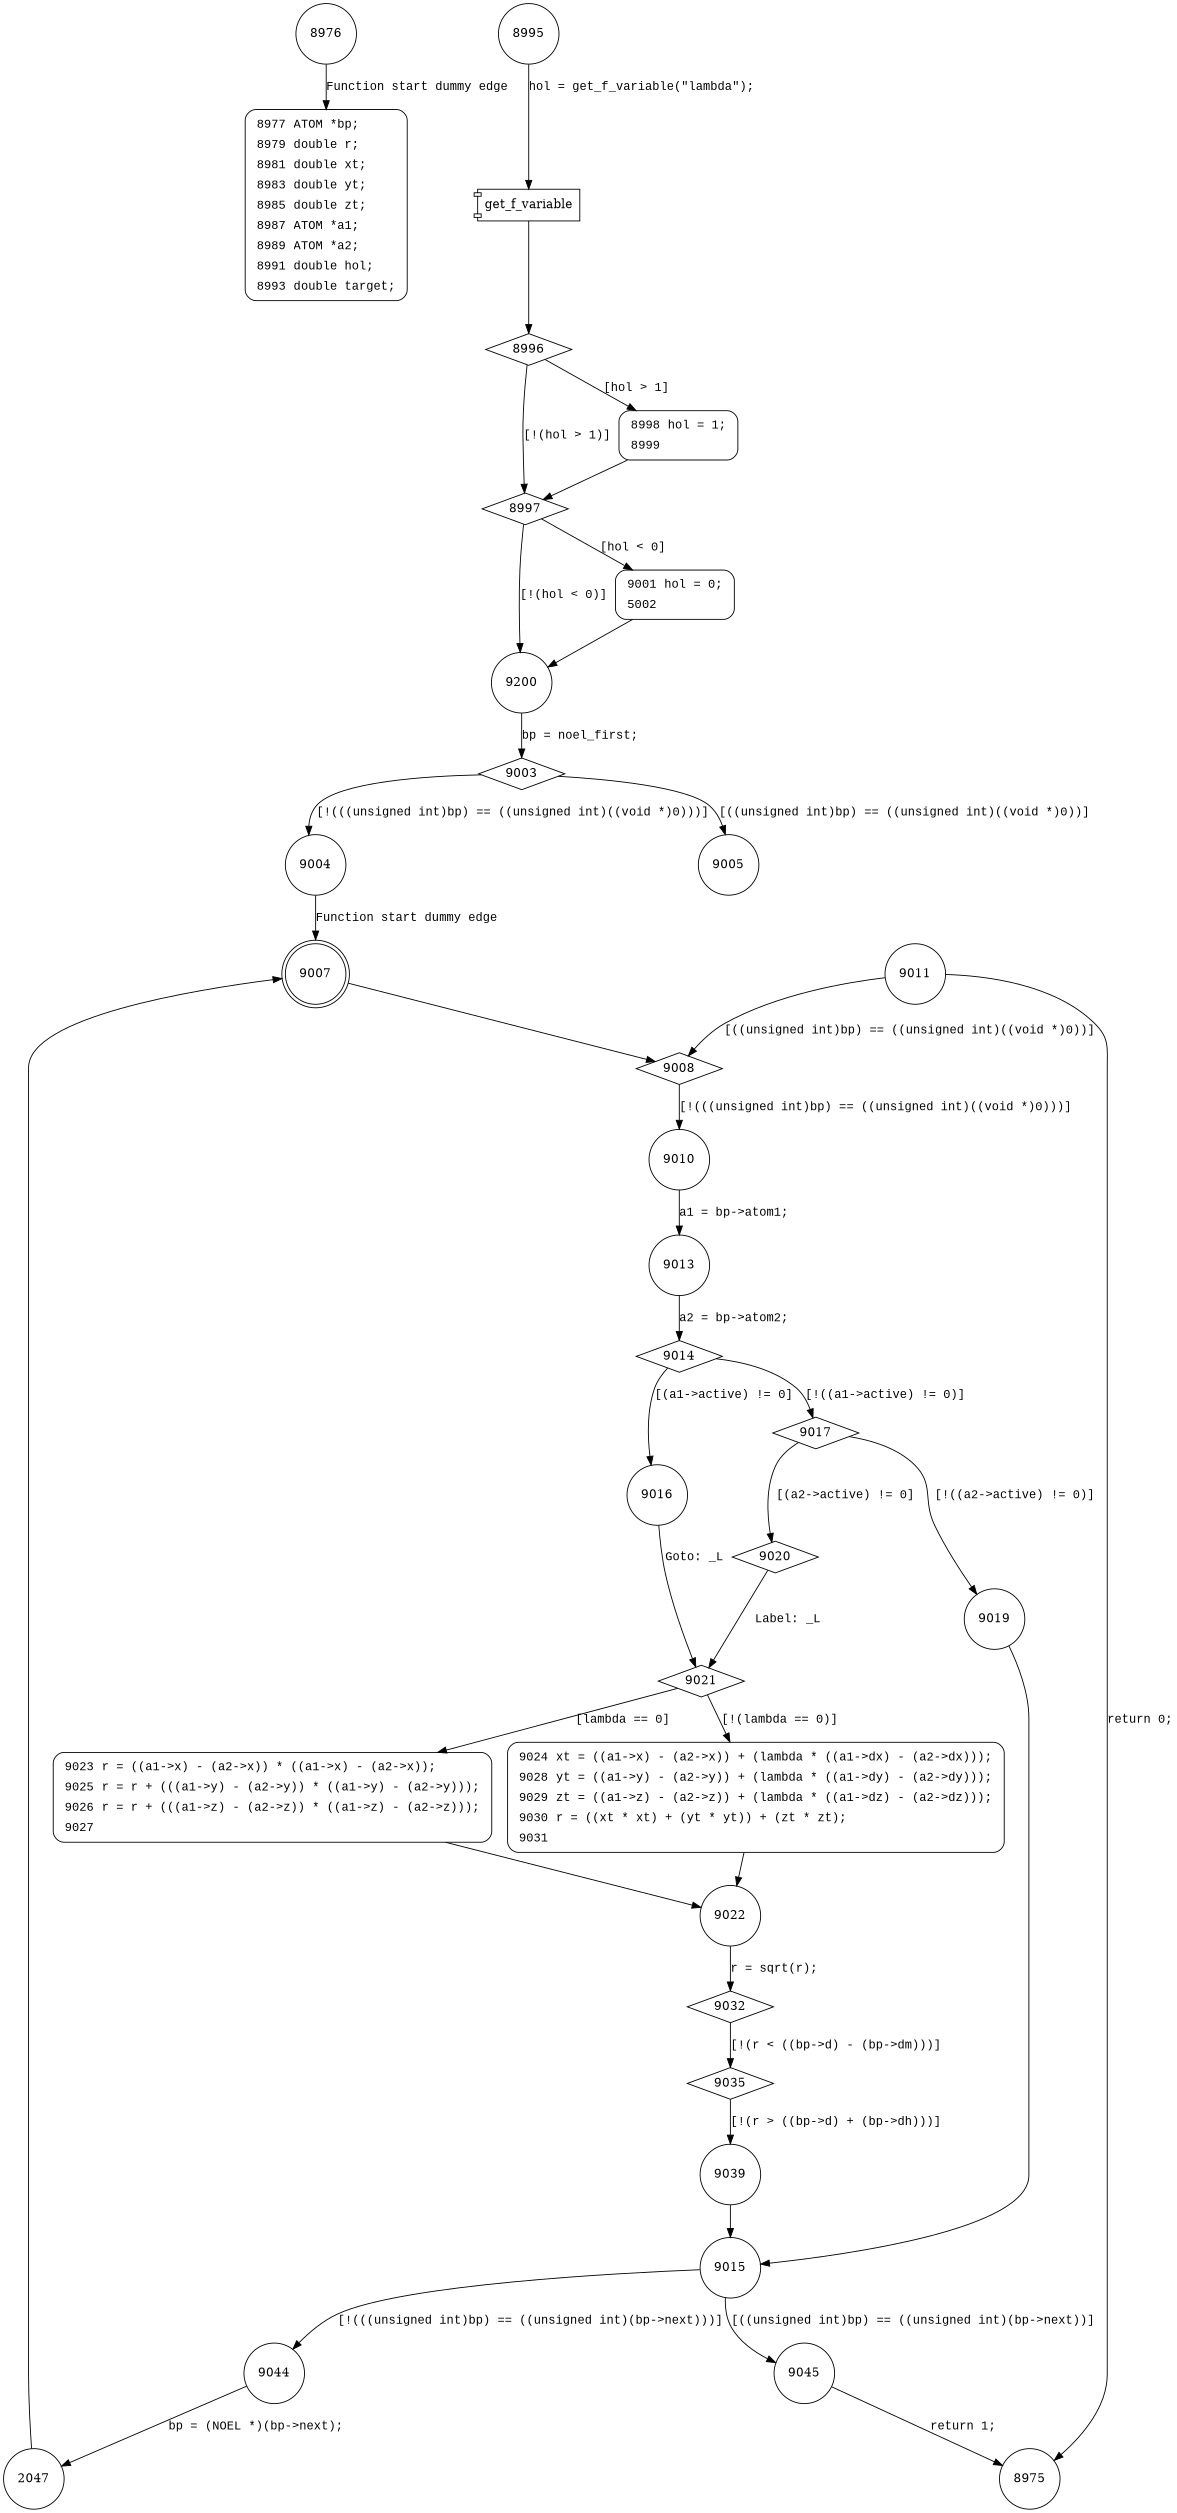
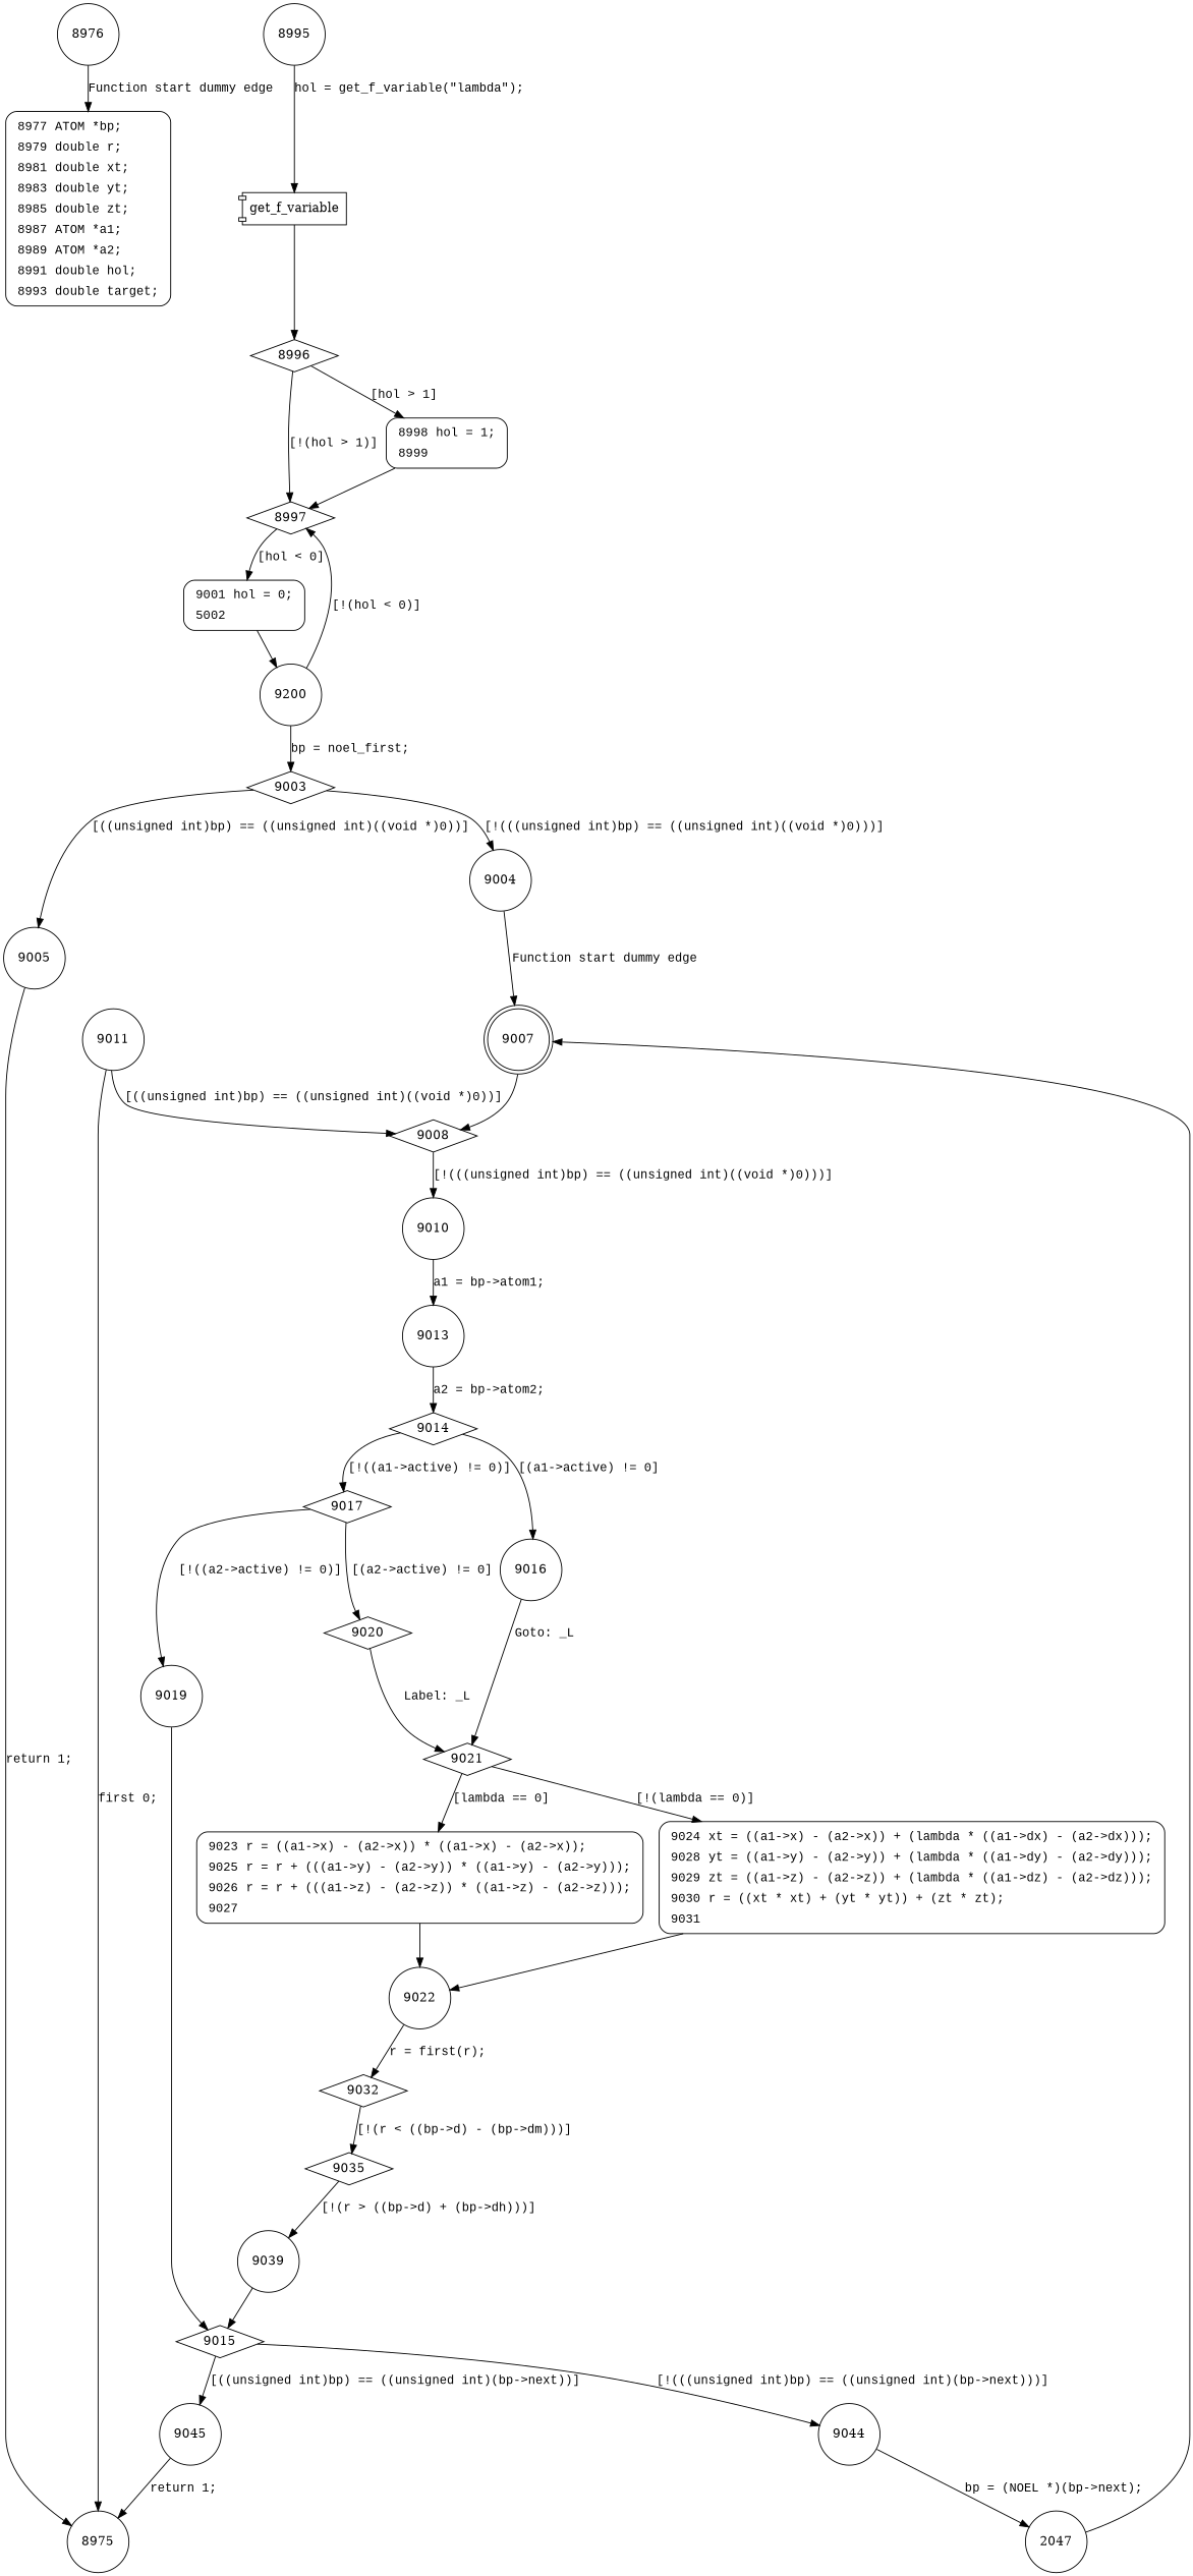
  digraph {
    node [shape=circle]
    edge [fontname="Courier New"]
    n1 [fillcolor=white fontname="Courier New" label=<<table border="0" cellborder="0" cellpadding="3" bgcolor="white"><tr><td align="right">8977</td><td align="left">ATOM *bp;</td></tr><tr><td align="right">8979</td><td align="left">double r;</td></tr><tr><td align="right">8981</td><td align="left">double xt;</td></tr><tr><td align="right">8983</td><td align="left">double yt;</td></tr><tr><td align="right">8985</td><td align="left">double zt;</td></tr><tr><td align="right">8987</td><td align="left">ATOM *a1;</td></tr><tr><td align="right">8989</td><td align="left">ATOM *a2;</td></tr><tr><td align="right">8991</td><td align="left">double hol;</td></tr><tr><td align="right">8993</td><td align="left">double target;</td></tr></table>> penwidth=1 shape=Mrecord style="filled,bold"]
    8976
    n3 [label=get_f_variable shape=component]
    8995
    8996 [shape=diamond]
    8997 [shape=diamond]
    n7 [fillcolor=white fontname="Courier New" label=<<table border="0" cellborder="0" cellpadding="3" bgcolor="white"><tr><td align="right">8998</td><td align="left">hol = 1;</td></tr><tr><td align="right">8999</td><td align="left"></td></tr></table>> penwidth=1 shape=Mrecord style="filled,bold"]
    n8 [label=9200]
    n9 [fillcolor=white fontname="Courier New" label=<<table border="0" cellborder="0" cellpadding="3" bgcolor="white"><tr><td align="right">9001</td><td align="left">hol = 0;</td></tr><tr><td align="right">5002</td><td align="left"></td></tr></table>> penwidth=1 shape=Mrecord style="filled,bold"]
    9003 [shape=diamond]
    9004
    9005
    9007 [shape=doublecircle]
    8975
    9008 [shape=diamond]
    9010
    9013
    9011
    9014 [shape=diamond]
    9017 [shape=diamond]
    9016
    9019
    9020 [shape=diamond]
    9021 [shape=diamond]
-   9015
+   9015 [shape=diamond]
    n26 [fillcolor=white fontname="Courier New" label=<<table border="0" cellborder="0" cellpadding="3" bgcolor="white"><tr><td align="right">9024</td><td align="left">xt = ((a1-&gt;x) - (a2-&gt;x)) + (lambda * ((a1-&gt;dx) - (a2-&gt;dx)));</td></tr><tr><td align="right">9028</td><td align="left">yt = ((a1-&gt;y) - (a2-&gt;y)) + (lambda * ((a1-&gt;dy) - (a2-&gt;dy)));</td></tr><tr><td align="right">9029</td><td align="left">zt = ((a1-&gt;z) - (a2-&gt;z)) + (lambda * ((a1-&gt;dz) - (a2-&gt;dz)));</td></tr><tr><td align="right">9030</td><td align="left">r = ((xt * xt) + (yt * yt)) + (zt * zt);</td></tr><tr><td align="right">9031</td><td align="left"></td></tr></table>> penwidth=1 shape=Mrecord style="filled,bold"]
    n27 [fillcolor=white fontname="Courier New" label=<<table border="0" cellborder="0" cellpadding="3" bgcolor="white"><tr><td align="right">9023</td><td align="left">r = ((a1-&gt;x) - (a2-&gt;x)) * ((a1-&gt;x) - (a2-&gt;x));</td></tr><tr><td align="right">9025</td><td align="left">r = r + (((a1-&gt;y) - (a2-&gt;y)) * ((a1-&gt;y) - (a2-&gt;y)));</td></tr><tr><td align="right">9026</td><td align="left">r = r + (((a1-&gt;z) - (a2-&gt;z)) * ((a1-&gt;z) - (a2-&gt;z)));</td></tr><tr><td align="right">9027</td><td align="left"></td></tr></table>> penwidth=1 shape=Mrecord style="filled,bold"]
    9022
    9032 [shape=diamond]
    9035 [shape=diamond]
    9039
    9044
    9045
    n34 [label=2047]
    8976 -> n1 [label="Function start dummy edge"]
    n3 -> 8996
    8995 -> n3 [label="hol = get_f_variable(\"lambda\");"]
    8996 -> 8997 [label="[!(hol > 1)]"]
    8996 -> n7 [label="[hol > 1]"]
-   8997 -> n8 [label="[!(hol < 0)]"]
+   n8 -> 8997 [label="[!(hol < 0)]"]
    8997 -> n9 [label="[hol < 0]"]
    n7 -> 8997 [fontname=""]
    n8 -> 9003 [label="bp = noel_first;"]
    n9 -> n8 [fontname=""]
    9003 -> 9004 [label="[!(((unsigned int)bp) == ((unsigned int)((void *)0)))]"]
    9003 -> 9005 [label="[((unsigned int)bp) == ((unsigned int)((void *)0))]"]
    9004 -> 9007 [label="Function start dummy edge"]
+   9005 -> 8975 [label="return 1;"]
    9007 -> 9008
    9008 -> 9010 [label="[!(((unsigned int)bp) == ((unsigned int)((void *)0)))]"]
    9010 -> 9013 [label="a1 = bp->atom1;"]
    9013 -> 9014 [label="a2 = bp->atom2;"]
-   9011 -> 8975 [label="return 0;"]
+   9011 -> 8975 [label="first 0;"]
    9011 -> 9008 [label="[((unsigned int)bp) == ((unsigned int)((void *)0))]"]
    9014 -> 9017 [label="[!((a1->active) != 0)]"]
    9014 -> 9016 [label="[(a1->active) != 0]"]
    9017 -> 9019 [label="[!((a2->active) != 0)]"]
    9017 -> 9020 [label="[(a2->active) != 0]"]
    9016 -> 9021 [label="Goto: _L"]
    9019 -> 9015
    9020 -> 9021 [label="Label: _L"]
    9021 -> n26 [label="[!(lambda == 0)]"]
    9021 -> n27 [label="[lambda == 0]"]
    9015 -> 9044 [label="[!(((unsigned int)bp) == ((unsigned int)(bp->next)))]"]
    9015 -> 9045 [label="[((unsigned int)bp) == ((unsigned int)(bp->next))]"]
    n26 -> 9022 [fontname=""]
    n27 -> 9022 [fontname=""]
-   9022 -> 9032 [label="r = sqrt(r);"]
+   9022 -> 9032 [label="r = first(r);"]
    9032 -> 9035 [label="[!(r < ((bp->d) - (bp->dm)))]"]
    9035 -> 9039 [label="[!(r > ((bp->d) + (bp->dh)))]"]
    9039 -> 9015
    9044 -> n34 [label="bp = (NOEL *)(bp->next);"]
    9045 -> 8975 [label="return 1;"]
    n34 -> 9007
  }
